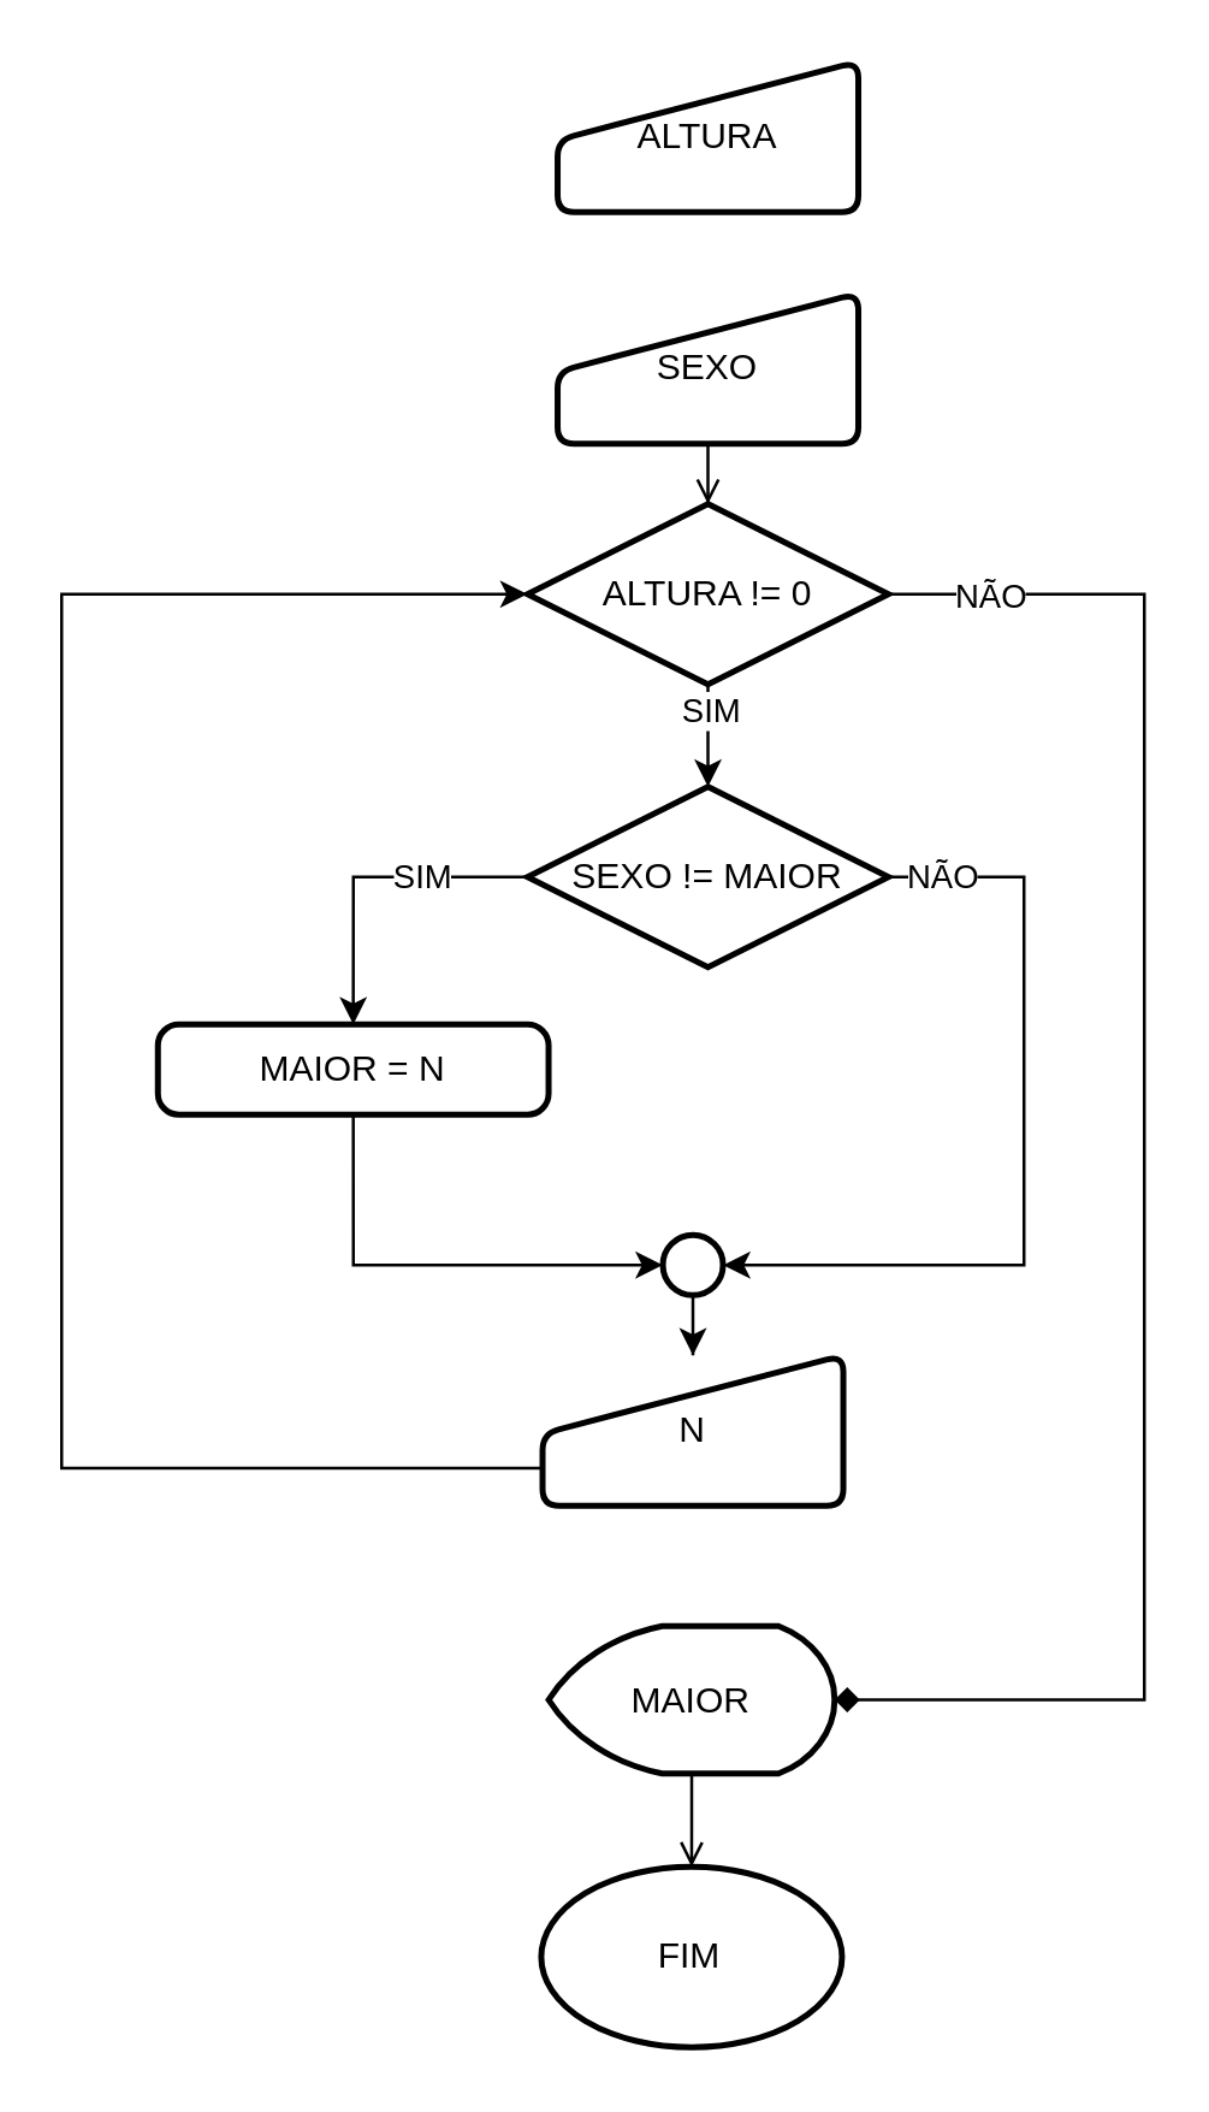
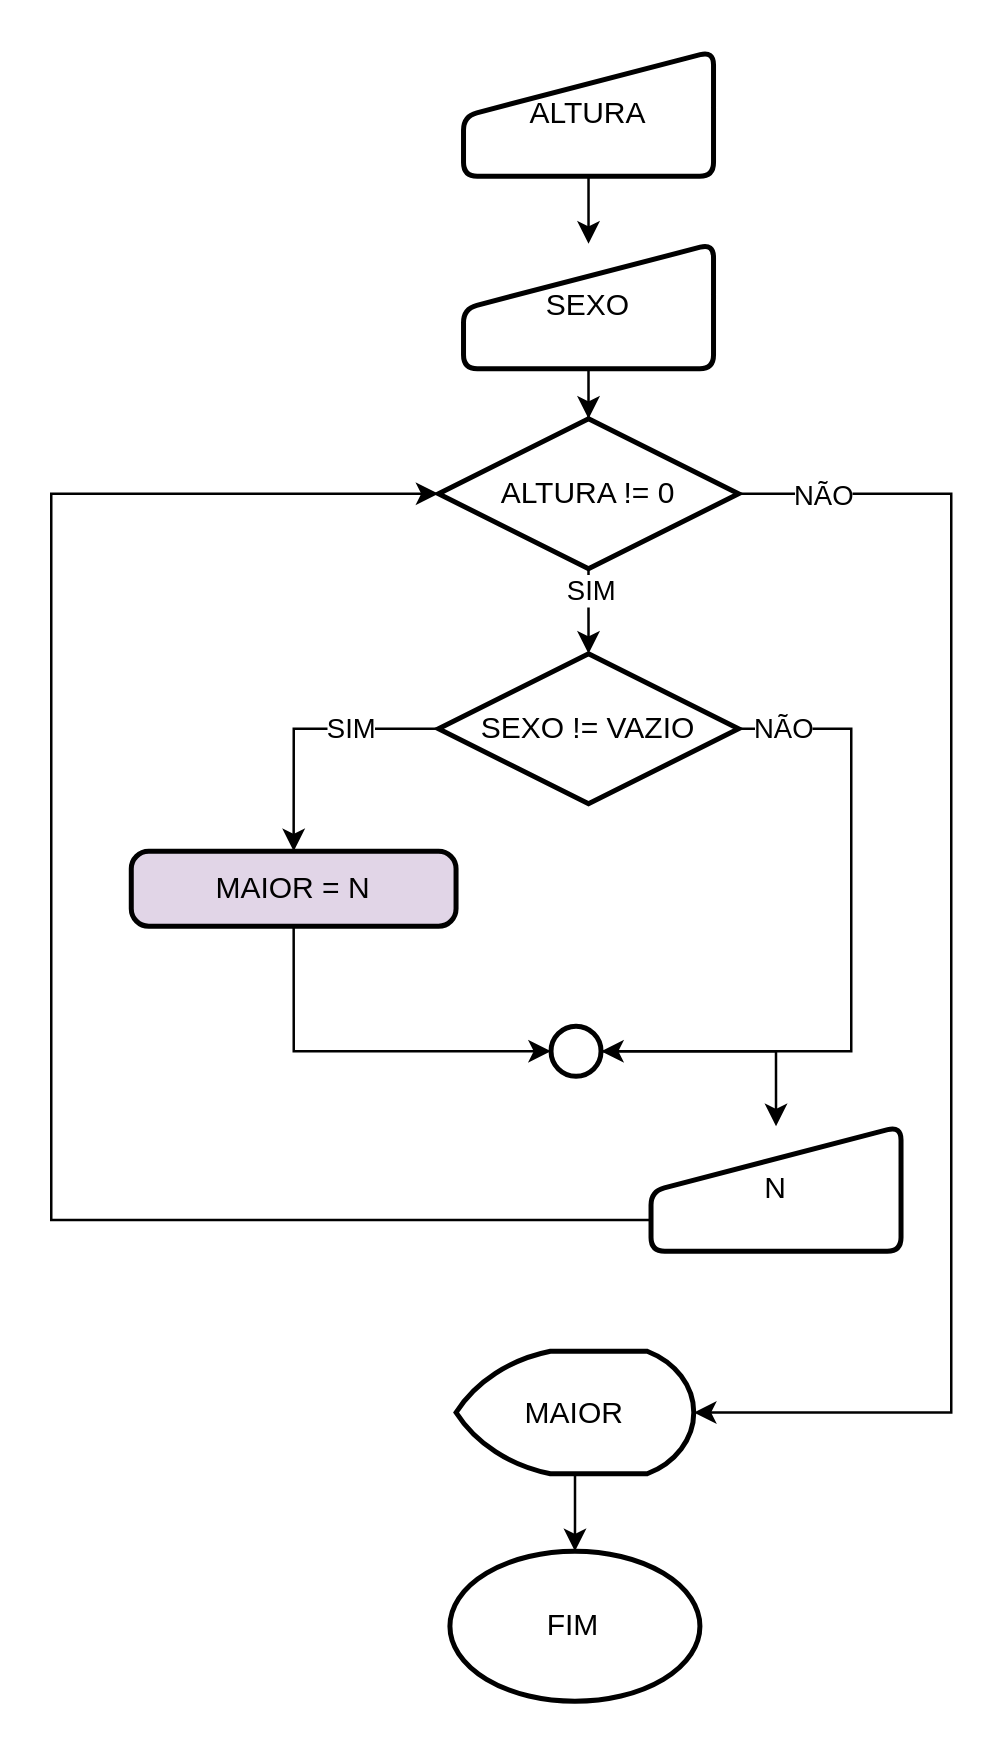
  <mxCell id="0" />
  <mxCell id="1" parent="0" />
  <mxCell id="2" value="FIM" style="strokeWidth=2;html=1;shape=mxgraph.flowchart.start_1;whiteSpace=wrap;" vertex="1" parent="1"><mxGeometry x="179.47" y="620" width="100" height="60" as="geometry" /></mxCell>
  <mxCell id="3" value="SEXO" style="html=1;strokeWidth=2;shape=manualInput;whiteSpace=wrap;rounded=1;size=26;arcSize=11;" vertex="1" parent="1"><mxGeometry x="184.91" y="97" width="100" height="50" as="geometry" /></mxCell>
+ <mxCell id="4" style="edgeStyle=orthogonalEdgeStyle;rounded=0;orthogonalLoop=1;jettySize=auto;html=1;entryX=0.5;entryY=0;entryDx=0;entryDy=0;exitX=0.5;exitY=1;exitDx=0;exitDy=0;" edge="1" parent="1" source="24" target="3"><mxGeometry relative="1" as="geometry"><mxPoint x="234.9" y="70" as="sourcePoint" /></mxGeometry></mxCell>
  <mxCell id="5" value="ALTURA != 0" style="strokeWidth=2;html=1;shape=mxgraph.flowchart.decision;whiteSpace=wrap;" vertex="1" parent="1"><mxGeometry x="174.91" y="167" width="120" height="60" as="geometry" /></mxCell>
- <mxCell id="6" value="SEXO != MAIOR" style="strokeWidth=2;html=1;shape=mxgraph.flowchart.decision;whiteSpace=wrap;" vertex="1" parent="1"><mxGeometry x="174.91" y="261" width="120" height="60" as="geometry" /></mxCell>
- <mxCell id="7" value="MAIOR = N" style="rounded=1;whiteSpace=wrap;html=1;absoluteArcSize=1;arcSize=14;strokeWidth=2;" vertex="1" parent="1"><mxGeometry x="52.01" y="340" width="129.91" height="30" as="geometry" /></mxCell>
+ <mxCell id="6" value="SEXO != VAZIO" style="strokeWidth=2;html=1;shape=mxgraph.flowchart.decision;whiteSpace=wrap;" vertex="1" parent="1"><mxGeometry x="174.91" y="261" width="120" height="60" as="geometry" /></mxCell>
+ <mxCell id="7" value="MAIOR = N" style="rounded=1;whiteSpace=wrap;html=1;absoluteArcSize=1;arcSize=14;strokeWidth=2;fillColor=#e1d5e7;" vertex="1" parent="1"><mxGeometry x="52.01" y="340" width="129.91" height="30" as="geometry" /></mxCell>
  <mxCell id="8" style="edgeStyle=orthogonalEdgeStyle;rounded=0;orthogonalLoop=1;jettySize=auto;html=1;entryX=0.5;entryY=0;entryDx=0;entryDy=0;" edge="1" parent="1" source="9" target="11"><mxGeometry relative="1" as="geometry" /></mxCell>
  <mxCell id="9" value="" style="strokeWidth=2;html=1;shape=mxgraph.flowchart.start_2;whiteSpace=wrap;" vertex="1" parent="1"><mxGeometry x="219.91" y="410" width="20" height="20" as="geometry" /></mxCell>
  <mxCell id="10" value="MAIOR" style="strokeWidth=2;html=1;shape=mxgraph.flowchart.display;whiteSpace=wrap;" vertex="1" parent="1"><mxGeometry x="181.92" y="540" width="95.09" height="49" as="geometry" /></mxCell>
- <mxCell id="11" value="N" style="html=1;strokeWidth=2;shape=manualInput;whiteSpace=wrap;rounded=1;size=26;arcSize=11;" vertex="1" parent="1"><mxGeometry x="179.91" y="450" width="100" height="50" as="geometry" /></mxCell>
- <mxCell id="12" style="edgeStyle=orthogonalEdgeStyle;rounded=0;orthogonalLoop=1;jettySize=auto;html=1;entryX=0.5;entryY=0;entryDx=0;entryDy=0;entryPerimeter=0;endArrow=open;" edge="1" parent="1" source="3" target="5"><mxGeometry relative="1" as="geometry" /></mxCell>
+ <mxCell id="11" value="N" style="html=1;strokeWidth=2;shape=manualInput;whiteSpace=wrap;rounded=1;size=26;arcSize=11;" vertex="1" parent="1"><mxGeometry x="259.91" y="450" width="100" height="50" as="geometry" /></mxCell>
+ <mxCell id="12" style="edgeStyle=orthogonalEdgeStyle;rounded=0;orthogonalLoop=1;jettySize=auto;html=1;entryX=0.5;entryY=0;entryDx=0;entryDy=0;entryPerimeter=0;" edge="1" parent="1" source="3" target="5"><mxGeometry relative="1" as="geometry" /></mxCell>
  <mxCell id="13" style="edgeStyle=orthogonalEdgeStyle;rounded=0;orthogonalLoop=1;jettySize=auto;html=1;entryX=0.5;entryY=0;entryDx=0;entryDy=0;entryPerimeter=0;" edge="1" parent="1" source="5" target="6"><mxGeometry relative="1" as="geometry" /></mxCell>
  <mxCell id="14" value="SIM" style="edgeLabel;html=1;align=center;verticalAlign=middle;resizable=0;points=[];" vertex="1" connectable="0" parent="13"><mxGeometry x="-0.637" y="1" relative="1" as="geometry"><mxPoint as="offset" /></mxGeometry></mxCell>
  <mxCell id="15" style="edgeStyle=orthogonalEdgeStyle;rounded=0;orthogonalLoop=1;jettySize=auto;html=1;entryX=0.5;entryY=0;entryDx=0;entryDy=0;" edge="1" parent="1" source="6" target="7"><mxGeometry relative="1" as="geometry"><mxPoint x="117.41" y="327" as="targetPoint" /><Array as="points"><mxPoint x="117" y="291" /></Array></mxGeometry></mxCell>
  <mxCell id="16" value="SIM" style="edgeLabel;html=1;align=center;verticalAlign=middle;resizable=0;points=[];" vertex="1" connectable="0" parent="15"><mxGeometry x="-0.345" y="-1" relative="1" as="geometry"><mxPoint as="offset" /></mxGeometry></mxCell>
  <mxCell id="17" style="edgeStyle=orthogonalEdgeStyle;rounded=0;orthogonalLoop=1;jettySize=auto;html=1;entryX=0;entryY=0.5;entryDx=0;entryDy=0;entryPerimeter=0;exitX=0.5;exitY=1;exitDx=0;exitDy=0;" edge="1" parent="1" source="7" target="9"><mxGeometry relative="1" as="geometry" /></mxCell>
  <mxCell id="18" style="edgeStyle=orthogonalEdgeStyle;rounded=0;orthogonalLoop=1;jettySize=auto;html=1;entryX=1;entryY=0.5;entryDx=0;entryDy=0;entryPerimeter=0;" edge="1" parent="1" source="6" target="9"><mxGeometry relative="1" as="geometry"><Array as="points"><mxPoint x="340" y="291" /><mxPoint x="340" y="420" /></Array></mxGeometry></mxCell>
  <mxCell id="19" value="NÃO" style="edgeLabel;html=1;align=center;verticalAlign=middle;resizable=0;points=[];" vertex="1" connectable="0" parent="18"><mxGeometry x="-0.9" y="1" relative="1" as="geometry"><mxPoint x="4" as="offset" /></mxGeometry></mxCell>
  <mxCell id="20" style="edgeStyle=orthogonalEdgeStyle;rounded=0;orthogonalLoop=1;jettySize=auto;html=1;entryX=0;entryY=0.5;entryDx=0;entryDy=0;entryPerimeter=0;exitX=0;exitY=0.75;exitDx=0;exitDy=0;" edge="1" parent="1" source="11" target="5"><mxGeometry relative="1" as="geometry"><Array as="points"><mxPoint x="20" y="488" /><mxPoint x="20" y="197" /></Array></mxGeometry></mxCell>
- <mxCell id="21" style="edgeStyle=orthogonalEdgeStyle;rounded=0;orthogonalLoop=1;jettySize=auto;html=1;entryX=1;entryY=0.5;entryDx=0;entryDy=0;entryPerimeter=0;endArrow=diamond;" edge="1" parent="1" source="5" target="10"><mxGeometry relative="1" as="geometry"><Array as="points"><mxPoint x="380" y="197" /><mxPoint x="380" y="565" /></Array></mxGeometry></mxCell>
+ <mxCell id="21" style="edgeStyle=orthogonalEdgeStyle;rounded=0;orthogonalLoop=1;jettySize=auto;html=1;entryX=1;entryY=0.5;entryDx=0;entryDy=0;entryPerimeter=0;" edge="1" parent="1" source="5" target="10"><mxGeometry relative="1" as="geometry"><Array as="points"><mxPoint x="380" y="197" /><mxPoint x="380" y="565" /></Array></mxGeometry></mxCell>
  <mxCell id="22" value="NÃO" style="edgeLabel;html=1;align=center;verticalAlign=middle;resizable=0;points=[];" vertex="1" connectable="0" parent="21"><mxGeometry x="-0.878" y="3" relative="1" as="geometry"><mxPoint y="3" as="offset" /></mxGeometry></mxCell>
- <mxCell id="23" style="edgeStyle=orthogonalEdgeStyle;rounded=0;orthogonalLoop=1;jettySize=auto;html=1;entryX=0.5;entryY=0;entryDx=0;entryDy=0;entryPerimeter=0;endArrow=open;" edge="1" parent="1" source="10" target="2"><mxGeometry relative="1" as="geometry" /></mxCell>
+ <mxCell id="23" style="edgeStyle=orthogonalEdgeStyle;rounded=0;orthogonalLoop=1;jettySize=auto;html=1;entryX=0.5;entryY=0;entryDx=0;entryDy=0;entryPerimeter=0;" edge="1" parent="1" source="10" target="2"><mxGeometry relative="1" as="geometry" /></mxCell>
  <mxCell id="24" value="ALTURA" style="html=1;strokeWidth=2;shape=manualInput;whiteSpace=wrap;rounded=1;size=26;arcSize=11;" vertex="1" parent="1"><mxGeometry x="184.91" y="20" width="100" height="50" as="geometry" /></mxCell>
